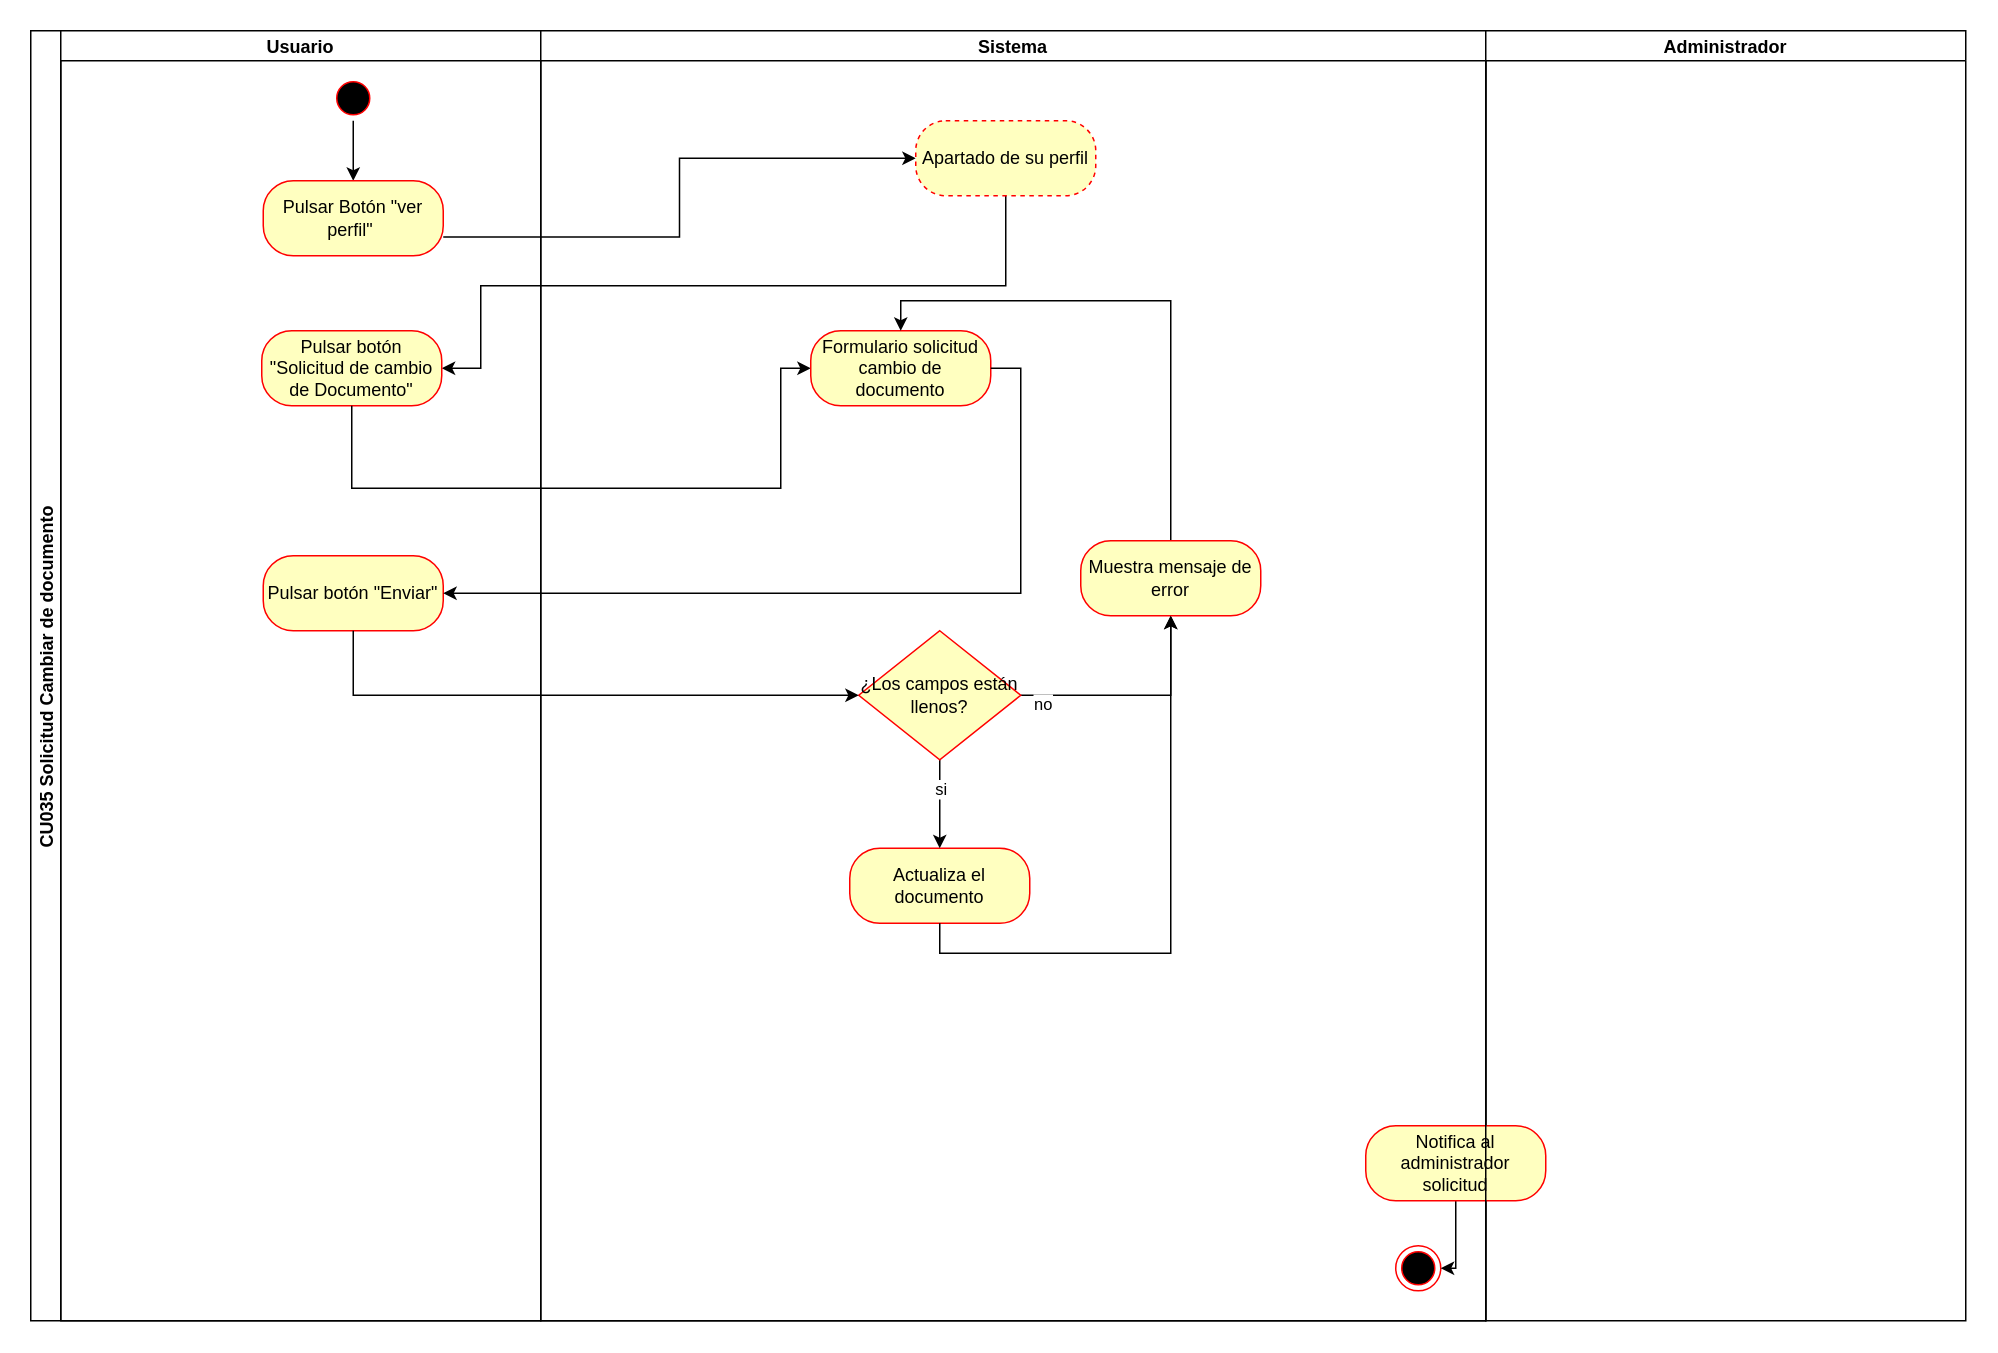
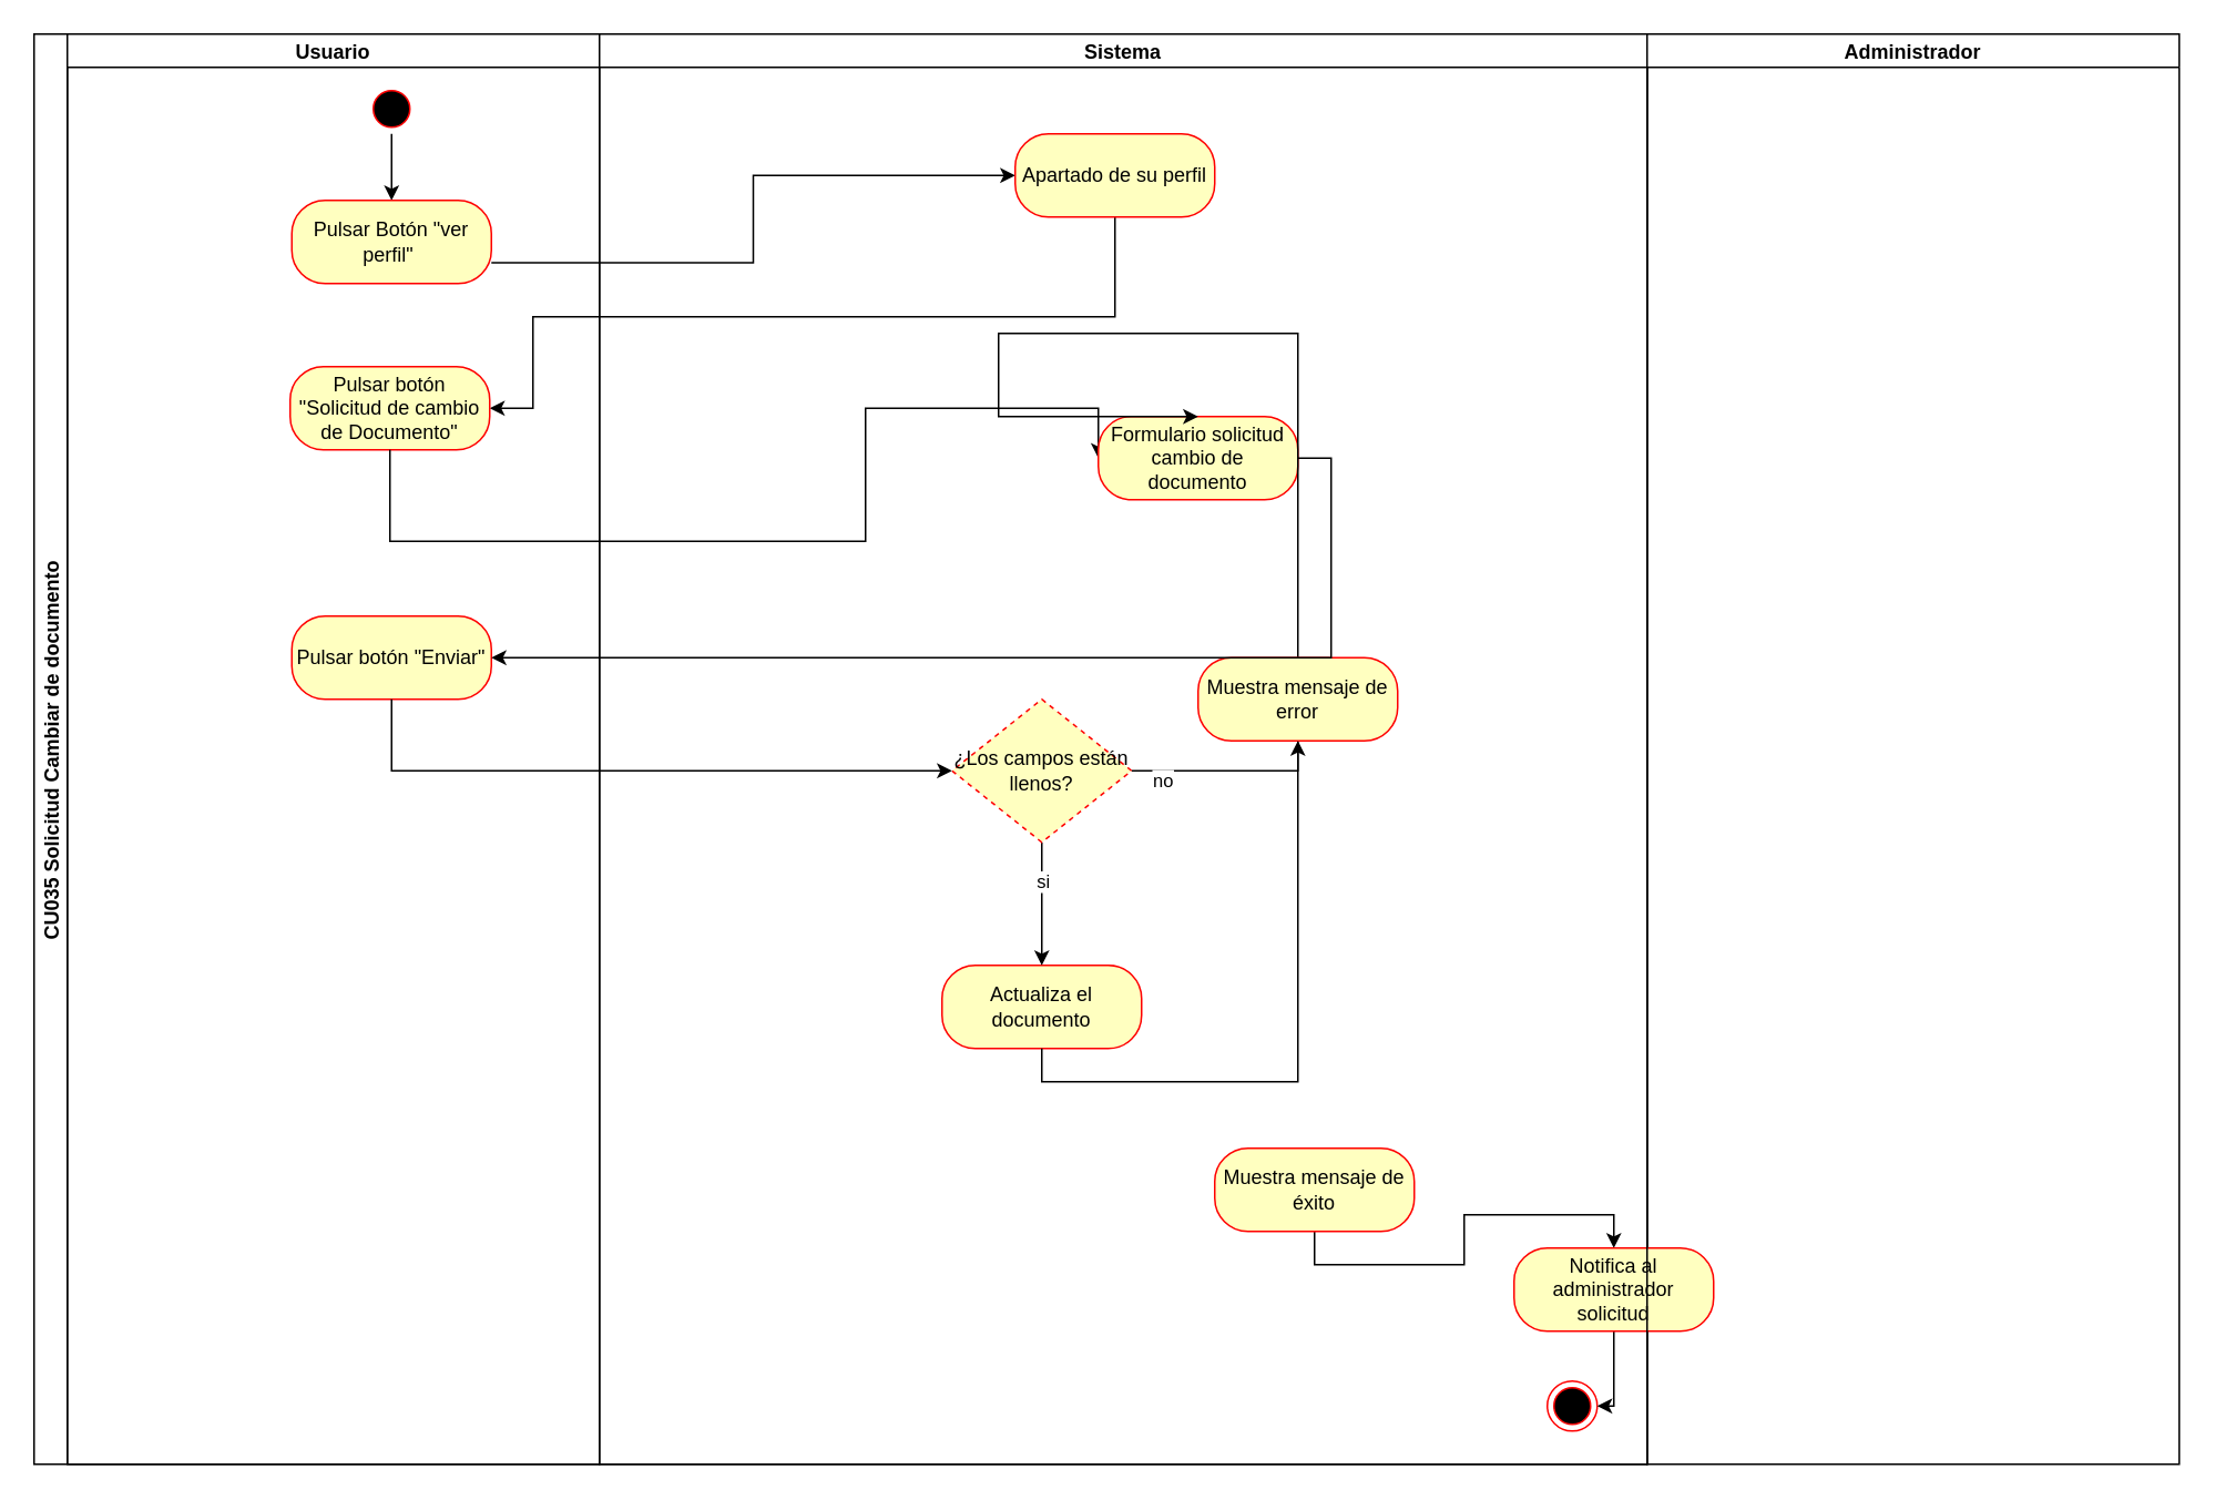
  <mxCell id="0" />
  <mxCell id="1" parent="0" />
  <mxCell id="2" value="CU035 Solicitud Cambiar de documento" style="swimlane;childLayout=stackLayout;resizeParent=1;resizeParentMax=0;startSize=20;horizontal=0;horizontalStack=1;" vertex="1" parent="1"><mxGeometry x="20" y="20" width="970" height="860" as="geometry"><mxRectangle x="200" y="80" width="40" height="50" as="alternateBounds" /></mxGeometry></mxCell>
  <mxCell id="3" style="edgeStyle=orthogonalEdgeStyle;rounded=0;orthogonalLoop=1;jettySize=auto;html=1;entryX=1;entryY=0.5;entryDx=0;entryDy=0;exitX=0.5;exitY=1;exitDx=0;exitDy=0;" edge="1" parent="2" source="18" target="8"><mxGeometry relative="1" as="geometry"><mxPoint x="610" y="150" as="sourcePoint" /><Array as="points"><mxPoint x="650" y="170" /><mxPoint x="300" y="170" /><mxPoint x="300" y="225" /></Array></mxGeometry></mxCell>
  <mxCell id="4" value="Usuario" style="swimlane;startSize=20;" vertex="1" parent="2"><mxGeometry x="20" width="320" height="860" as="geometry" /></mxCell>
  <mxCell id="5" style="edgeStyle=orthogonalEdgeStyle;rounded=0;orthogonalLoop=1;jettySize=auto;html=1;exitX=0.5;exitY=1;exitDx=0;exitDy=0;entryX=0.5;entryY=0;entryDx=0;entryDy=0;" edge="1" parent="4" source="6" target="7"><mxGeometry relative="1" as="geometry" /></mxCell>
  <mxCell id="6" value="" style="ellipse;html=1;shape=startState;fillColor=#000000;strokeColor=#ff0000;fillStyle=auto;" vertex="1" parent="4"><mxGeometry x="180" y="30" width="30" height="30" as="geometry" /></mxCell>
  <mxCell id="7" value="Pulsar Botón &quot;ver perfil&quot;&amp;nbsp;" style="rounded=1;whiteSpace=wrap;html=1;arcSize=40;fontColor=#000000;fillColor=#ffffc0;strokeColor=#ff0000;" vertex="1" parent="4"><mxGeometry x="135" y="100" width="120" height="50" as="geometry" /></mxCell>
  <mxCell id="8" value="Pulsar botón &quot;Solicitud de cambio de Documento&quot;" style="rounded=1;whiteSpace=wrap;html=1;arcSize=40;fontColor=#000000;fillColor=#ffffc0;strokeColor=#ff0000;" vertex="1" parent="4"><mxGeometry x="134" y="200" width="120" height="50" as="geometry" /></mxCell>
  <mxCell id="9" value="Pulsar botón &quot;Enviar&quot;" style="rounded=1;whiteSpace=wrap;html=1;arcSize=40;fontColor=#000000;fillColor=#ffffc0;strokeColor=#ff0000;" vertex="1" parent="4"><mxGeometry x="135" y="350" width="120" height="50" as="geometry" /></mxCell>
  <mxCell id="10" style="edgeStyle=orthogonalEdgeStyle;rounded=0;orthogonalLoop=1;jettySize=auto;html=1;exitX=0.5;exitY=1;exitDx=0;exitDy=0;entryX=0;entryY=0.5;entryDx=0;entryDy=0;" edge="1" parent="2" source="8" target="17"><mxGeometry relative="1" as="geometry"><Array as="points"><mxPoint x="214" y="305" /><mxPoint x="500" y="305" /><mxPoint x="500" y="225" /></Array></mxGeometry></mxCell>
  <mxCell id="11" style="edgeStyle=orthogonalEdgeStyle;rounded=0;orthogonalLoop=1;jettySize=auto;html=1;exitX=1;exitY=0.75;exitDx=0;exitDy=0;entryX=0;entryY=0.5;entryDx=0;entryDy=0;" edge="1" parent="2" source="7" target="18"><mxGeometry relative="1" as="geometry"><mxPoint x="530.0" y="130" as="targetPoint" /></mxGeometry></mxCell>
  <mxCell id="12" value="Sistema" style="swimlane;startSize=20;" vertex="1" parent="2"><mxGeometry x="340" width="630" height="860" as="geometry" /></mxCell>
  <mxCell id="13" value="" style="ellipse;html=1;shape=endState;fillColor=#000000;strokeColor=#ff0000;" vertex="1" parent="12"><mxGeometry x="570" y="810" width="30" height="30" as="geometry" /></mxCell>
  <mxCell id="14" style="edgeStyle=orthogonalEdgeStyle;rounded=0;orthogonalLoop=1;jettySize=auto;html=1;exitX=0.5;exitY=1;exitDx=0;exitDy=0;" edge="1" parent="12"><mxGeometry relative="1" as="geometry"><mxPoint x="86" y="360" as="sourcePoint" /><mxPoint x="86" y="360" as="targetPoint" /></mxGeometry></mxCell>
- <mxCell id="16" value="Actualiza el documento" style="rounded=1;whiteSpace=wrap;html=1;arcSize=40;fontColor=#000000;fillColor=#ffffc0;strokeColor=#ff0000;" vertex="1" parent="12"><mxGeometry x="206" y="545" width="120" height="50" as="geometry" /></mxCell>
- <mxCell id="17" value="Formulario solicitud cambio de documento" style="rounded=1;whiteSpace=wrap;html=1;arcSize=40;fontColor=#000000;fillColor=#ffffc0;strokeColor=#ff0000;" vertex="1" parent="12"><mxGeometry x="180" y="200" width="120" height="50" as="geometry" /></mxCell>
- <mxCell id="18" value="Apartado de su perfil" style="rounded=1;whiteSpace=wrap;html=1;arcSize=40;fontColor=#000000;fillColor=#ffffc0;strokeColor=#ff0000;dashed=1;" vertex="1" parent="12"><mxGeometry x="250" y="60" width="120" height="50" as="geometry" /></mxCell>
+ <mxCell id="15" style="edgeStyle=orthogonalEdgeStyle;rounded=0;orthogonalLoop=1;jettySize=auto;html=1;exitX=0.5;exitY=1;exitDx=0;exitDy=0;entryX=0.5;entryY=0;entryDx=0;entryDy=0;" edge="1" parent="12" source="27" target="29"><mxGeometry relative="1" as="geometry" /></mxCell>
+ <mxCell id="16" value="Actualiza el documento" style="rounded=1;whiteSpace=wrap;html=1;arcSize=40;fontColor=#000000;fillColor=#ffffc0;strokeColor=#ff0000;" vertex="1" parent="12"><mxGeometry x="206" y="560" width="120" height="50" as="geometry" /></mxCell>
+ <mxCell id="17" value="Formulario solicitud cambio de documento" style="rounded=1;whiteSpace=wrap;html=1;arcSize=40;fontColor=#000000;fillColor=#ffffc0;strokeColor=#ff0000;" vertex="1" parent="12"><mxGeometry x="300" y="230" width="120" height="50" as="geometry" /></mxCell>
+ <mxCell id="18" value="Apartado de su perfil" style="rounded=1;whiteSpace=wrap;html=1;arcSize=40;fontColor=#000000;fillColor=#ffffc0;strokeColor=#ff0000;" vertex="1" parent="12"><mxGeometry x="250" y="60" width="120" height="50" as="geometry" /></mxCell>
  <mxCell id="19" style="edgeStyle=orthogonalEdgeStyle;rounded=0;orthogonalLoop=1;jettySize=auto;html=1;entryX=0.5;entryY=0;entryDx=0;entryDy=0;exitX=0.5;exitY=1;exitDx=0;exitDy=0;" edge="1" parent="12" source="23" target="16"><mxGeometry relative="1" as="geometry" /></mxCell>
  <mxCell id="20" value="si" style="edgeLabel;html=1;align=center;verticalAlign=middle;resizable=0;points=[];" connectable="0" vertex="1" parent="19"><mxGeometry x="-0.37" relative="1" as="geometry"><mxPoint as="offset" /></mxGeometry></mxCell>
  <mxCell id="21" style="edgeStyle=orthogonalEdgeStyle;rounded=0;orthogonalLoop=1;jettySize=auto;html=1;entryX=0.5;entryY=1;entryDx=0;entryDy=0;" edge="1" parent="12" source="23" target="25"><mxGeometry relative="1" as="geometry"><Array as="points"><mxPoint x="420" y="443" /><mxPoint x="420" y="390" /></Array></mxGeometry></mxCell>
  <mxCell id="22" value="no" style="edgeLabel;html=1;align=center;verticalAlign=middle;resizable=0;points=[];" connectable="0" vertex="1" parent="21"><mxGeometry x="-0.812" y="-5" relative="1" as="geometry"><mxPoint as="offset" /></mxGeometry></mxCell>
- <mxCell id="23" value="¿Los campos están llenos?" style="rhombus;whiteSpace=wrap;html=1;fontColor=#000000;fillColor=#ffffc0;strokeColor=#ff0000;" vertex="1" parent="12"><mxGeometry x="212" y="400" width="108" height="86" as="geometry" /></mxCell>
+ <mxCell id="23" value="¿Los campos están llenos?" style="rhombus;whiteSpace=wrap;html=1;fontColor=#000000;fillColor=#ffffc0;strokeColor=#ff0000;dashed=1;" vertex="1" parent="12"><mxGeometry x="212" y="400" width="108" height="86" as="geometry" /></mxCell>
  <mxCell id="24" style="edgeStyle=orthogonalEdgeStyle;rounded=0;orthogonalLoop=1;jettySize=auto;html=1;entryX=0.5;entryY=0;entryDx=0;entryDy=0;" edge="1" parent="12" source="25" target="17"><mxGeometry relative="1" as="geometry"><Array as="points"><mxPoint x="420" y="180" /><mxPoint x="240" y="180" /></Array></mxGeometry></mxCell>
- <mxCell id="25" value="Muestra mensaje de error" style="rounded=1;whiteSpace=wrap;html=1;arcSize=40;fontColor=#000000;fillColor=#ffffc0;strokeColor=#ff0000;" vertex="1" parent="12"><mxGeometry x="360" y="340" width="120" height="50" as="geometry" /></mxCell>
+ <mxCell id="25" value="Muestra mensaje de error" style="rounded=1;whiteSpace=wrap;html=1;arcSize=40;fontColor=#000000;fillColor=#ffffc0;strokeColor=#ff0000;" vertex="1" parent="12"><mxGeometry x="360" y="375" width="120" height="50" as="geometry" /></mxCell>
  <mxCell id="26" value="" style="edgeStyle=orthogonalEdgeStyle;rounded=0;orthogonalLoop=1;jettySize=auto;html=1;exitX=0.5;exitY=1;exitDx=0;exitDy=0;" edge="1" parent="12" source="16" target="25"><mxGeometry relative="1" as="geometry"><mxPoint x="830" y="710" as="sourcePoint" /><mxPoint x="1145" y="930" as="targetPoint" /></mxGeometry></mxCell>
+ <mxCell id="27" value="Muestra mensaje de éxito" style="rounded=1;whiteSpace=wrap;html=1;arcSize=40;fontColor=#000000;fillColor=#ffffc0;strokeColor=#ff0000;" vertex="1" parent="12"><mxGeometry x="370" y="670" width="120" height="50" as="geometry" /></mxCell>
  <mxCell id="28" style="edgeStyle=orthogonalEdgeStyle;rounded=0;orthogonalLoop=1;jettySize=auto;html=1;entryX=1;entryY=0.5;entryDx=0;entryDy=0;" edge="1" parent="12" source="29" target="13"><mxGeometry relative="1" as="geometry"><Array as="points"><mxPoint x="610" y="825" /></Array></mxGeometry></mxCell>
  <mxCell id="29" value="&lt;font style=&quot;vertical-align: inherit;&quot;&gt;&lt;font style=&quot;vertical-align: inherit;&quot;&gt;&lt;font style=&quot;vertical-align: inherit;&quot;&gt;&lt;font style=&quot;vertical-align: inherit;&quot;&gt;Notifica al administrador solicitud&lt;/font&gt;&lt;/font&gt;&lt;/font&gt;&lt;/font&gt;" style="rounded=1;whiteSpace=wrap;html=1;arcSize=40;fontColor=#000000;fillColor=#ffffc0;strokeColor=#ff0000;" vertex="1" parent="12"><mxGeometry x="550" y="730" width="120" height="50" as="geometry" /></mxCell>
  <mxCell id="30" style="edgeStyle=orthogonalEdgeStyle;rounded=0;orthogonalLoop=1;jettySize=auto;html=1;exitX=1;exitY=0.5;exitDx=0;exitDy=0;entryX=1;entryY=0.5;entryDx=0;entryDy=0;" edge="1" parent="2" source="17" target="9"><mxGeometry relative="1" as="geometry"><mxPoint x="698" y="332" as="targetPoint" /></mxGeometry></mxCell>
  <mxCell id="31" style="edgeStyle=orthogonalEdgeStyle;rounded=0;orthogonalLoop=1;jettySize=auto;html=1;entryX=0;entryY=0.5;entryDx=0;entryDy=0;" edge="1" parent="2" source="9" target="23"><mxGeometry relative="1" as="geometry"><Array as="points"><mxPoint x="215" y="443" /></Array></mxGeometry></mxCell>
  <mxCell id="32" value="Administrador" style="swimlane;startSize=20;" vertex="1" parent="1"><mxGeometry x="990" y="20" width="320" height="860" as="geometry" /></mxCell>
